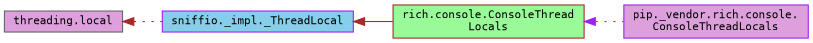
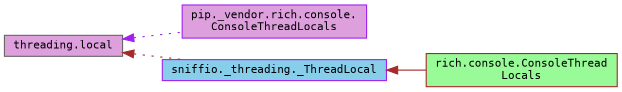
  digraph {
    fontname="DejaVu Sans Mono"
    rankdir=LR
    node [color=purple fillcolor=plum fontname="DejaVu Sans Mono" fontsize=10 shape=record style=filled]
    edge [color=brown dir=back fontname="DejaVu Sans Mono" fontsize=10 labelfontname=Helvetica labelfontsize=10 style=dotted]
    n1 [color=gray40 height=0.2 label="threading.local" width=0.4]
    n2 [height=0.2 label="pip._vendor.rich.console.\lConsoleThreadLocals" width=0.4]
-   n3 [fillcolor=skyblue height=0.2 label="sniffio._impl._ThreadLocal" width=0.4]
+   n3 [fillcolor=skyblue height=0.2 label="sniffio._threading._ThreadLocal" width=0.4]
    n4 [color=brown fillcolor=palegreen height=0.2 label="rich.console.ConsoleThread\lLocals" width=0.4]
-   n4 -> n2 [color=purple]
+   n1 -> n2 [color=purple]
    n1 -> n3
    n3 -> n4 [style=solid]
  }
